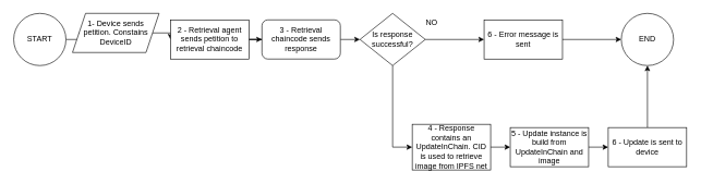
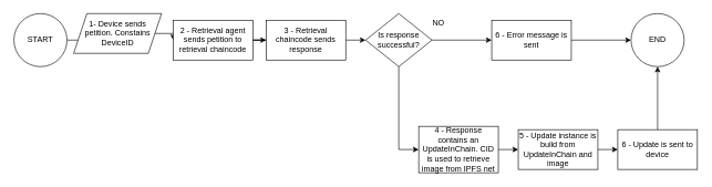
  <mxCell id="0" />
  <mxCell id="1" parent="0" />
  <mxCell id="2" style="edgeStyle=orthogonalEdgeStyle;rounded=0;orthogonalLoop=1;jettySize=auto;html=1;exitX=1;exitY=0.5;exitDx=0;exitDy=0;" parent="1" source="3" target="5" edge="1"><mxGeometry relative="1" as="geometry" /></mxCell>
  <mxCell id="3" value="START" style="ellipse;whiteSpace=wrap;html=1;aspect=fixed;" parent="1" vertex="1"><mxGeometry x="20" y="20" width="80" height="80" as="geometry" /></mxCell>
  <mxCell id="4" style="edgeStyle=orthogonalEdgeStyle;rounded=0;orthogonalLoop=1;jettySize=auto;html=1;exitX=1;exitY=0.5;exitDx=0;exitDy=0;entryX=0;entryY=0.5;entryDx=0;entryDy=0;" parent="1" source="5" target="7" edge="1"><mxGeometry relative="1" as="geometry" /></mxCell>
  <mxCell id="5" value="1- Device sends petition. Constains DeviceID" style="shape=parallelogram;perimeter=parallelogramPerimeter;whiteSpace=wrap;html=1;fixedSize=1;" parent="1" vertex="1"><mxGeometry x="110" y="20" width="132.5" height="60" as="geometry" /></mxCell>
  <mxCell id="6" style="edgeStyle=orthogonalEdgeStyle;rounded=0;orthogonalLoop=1;jettySize=auto;html=1;exitX=1;exitY=0.5;exitDx=0;exitDy=0;" parent="1" source="7" target="9" edge="1"><mxGeometry relative="1" as="geometry" /></mxCell>
  <mxCell id="7" value="2 - Retrieval agent sends petition to retrieval chaincode" style="rounded=0;whiteSpace=wrap;html=1;" parent="1" vertex="1"><mxGeometry x="260" y="30" width="120" height="60" as="geometry" /></mxCell>
  <mxCell id="8" style="edgeStyle=orthogonalEdgeStyle;rounded=0;orthogonalLoop=1;jettySize=auto;html=1;exitX=1;exitY=0.5;exitDx=0;exitDy=0;entryX=0;entryY=0.5;entryDx=0;entryDy=0;" parent="1" source="9" target="12" edge="1"><mxGeometry relative="1" as="geometry" /></mxCell>
- <mxCell id="9" value="3 - Retrieval chaincode sends response" style="whiteSpace=wrap;html=1;rounded=1;" parent="1" vertex="1"><mxGeometry x="400" y="30" width="120" height="60" as="geometry" /></mxCell>
+ <mxCell id="9" value="3 - Retrieval chaincode sends response" style="rounded=0;whiteSpace=wrap;html=1;" parent="1" vertex="1"><mxGeometry x="400" y="30" width="120" height="60" as="geometry" /></mxCell>
  <mxCell id="10" style="edgeStyle=orthogonalEdgeStyle;rounded=0;orthogonalLoop=1;jettySize=auto;html=1;exitX=1;exitY=0.5;exitDx=0;exitDy=0;" parent="1" source="12" target="14" edge="1"><mxGeometry relative="1" as="geometry" /></mxCell>
  <mxCell id="11" style="edgeStyle=orthogonalEdgeStyle;rounded=0;orthogonalLoop=1;jettySize=auto;html=1;exitX=0.5;exitY=1;exitDx=0;exitDy=0;entryX=0;entryY=0.5;entryDx=0;entryDy=0;" parent="1" source="12" target="16" edge="1"><mxGeometry relative="1" as="geometry"><mxPoint x="600" y="190" as="targetPoint" /></mxGeometry></mxCell>
  <mxCell id="12" value="Is response successful?" style="rhombus;whiteSpace=wrap;html=1;" parent="1" vertex="1"><mxGeometry x="550" y="20" width="100" height="80" as="geometry" /></mxCell>
  <mxCell id="13" style="edgeStyle=orthogonalEdgeStyle;rounded=0;orthogonalLoop=1;jettySize=auto;html=1;exitX=1;exitY=0.5;exitDx=0;exitDy=0;entryX=0;entryY=0.5;entryDx=0;entryDy=0;" parent="1" source="14" target="17" edge="1"><mxGeometry relative="1" as="geometry"><mxPoint x="920" y="100" as="targetPoint" /></mxGeometry></mxCell>
  <mxCell id="14" value="6 - Error message is sent" style="rounded=0;whiteSpace=wrap;html=1;" parent="1" vertex="1"><mxGeometry x="740" y="30" width="120" height="60" as="geometry" /></mxCell>
  <mxCell id="15" style="edgeStyle=orthogonalEdgeStyle;rounded=0;orthogonalLoop=1;jettySize=auto;html=1;exitX=1;exitY=0.5;exitDx=0;exitDy=0;entryX=0;entryY=0.5;entryDx=0;entryDy=0;" edge="1" parent="1" source="16" target="20"><mxGeometry relative="1" as="geometry" /></mxCell>
  <mxCell id="16" value="4 - Response contains an UpdateInChain. CID is used to retrieve image from IPFS net" style="rounded=0;whiteSpace=wrap;html=1;" parent="1" vertex="1"><mxGeometry x="630" y="190" width="120" height="70" as="geometry" /></mxCell>
  <mxCell id="17" value="END" style="ellipse;whiteSpace=wrap;html=1;aspect=fixed;" parent="1" vertex="1"><mxGeometry x="950" y="20" width="80" height="80" as="geometry" /></mxCell>
  <mxCell id="18" value="NO" style="text;html=1;strokeColor=none;fillColor=none;align=center;verticalAlign=middle;whiteSpace=wrap;rounded=0;" parent="1" vertex="1"><mxGeometry x="630" y="20" width="60" height="30" as="geometry" /></mxCell>
  <mxCell id="19" style="edgeStyle=orthogonalEdgeStyle;rounded=0;orthogonalLoop=1;jettySize=auto;html=1;exitX=1;exitY=0.5;exitDx=0;exitDy=0;entryX=0;entryY=0.5;entryDx=0;entryDy=0;" edge="1" parent="1" source="20" target="22"><mxGeometry relative="1" as="geometry" /></mxCell>
  <mxCell id="20" value="5 - Update instance is build from UpdateInChain and image" style="rounded=0;whiteSpace=wrap;html=1;" vertex="1" parent="1"><mxGeometry x="780" y="195" width="120" height="60" as="geometry" /></mxCell>
  <mxCell id="21" style="edgeStyle=orthogonalEdgeStyle;rounded=0;orthogonalLoop=1;jettySize=auto;html=1;exitX=0.5;exitY=0;exitDx=0;exitDy=0;entryX=0.5;entryY=1;entryDx=0;entryDy=0;" edge="1" parent="1" source="22" target="17"><mxGeometry relative="1" as="geometry" /></mxCell>
  <mxCell id="22" value="6 - Update is sent to device" style="rounded=0;whiteSpace=wrap;html=1;" vertex="1" parent="1"><mxGeometry x="930" y="195" width="120" height="60" as="geometry" /></mxCell>
